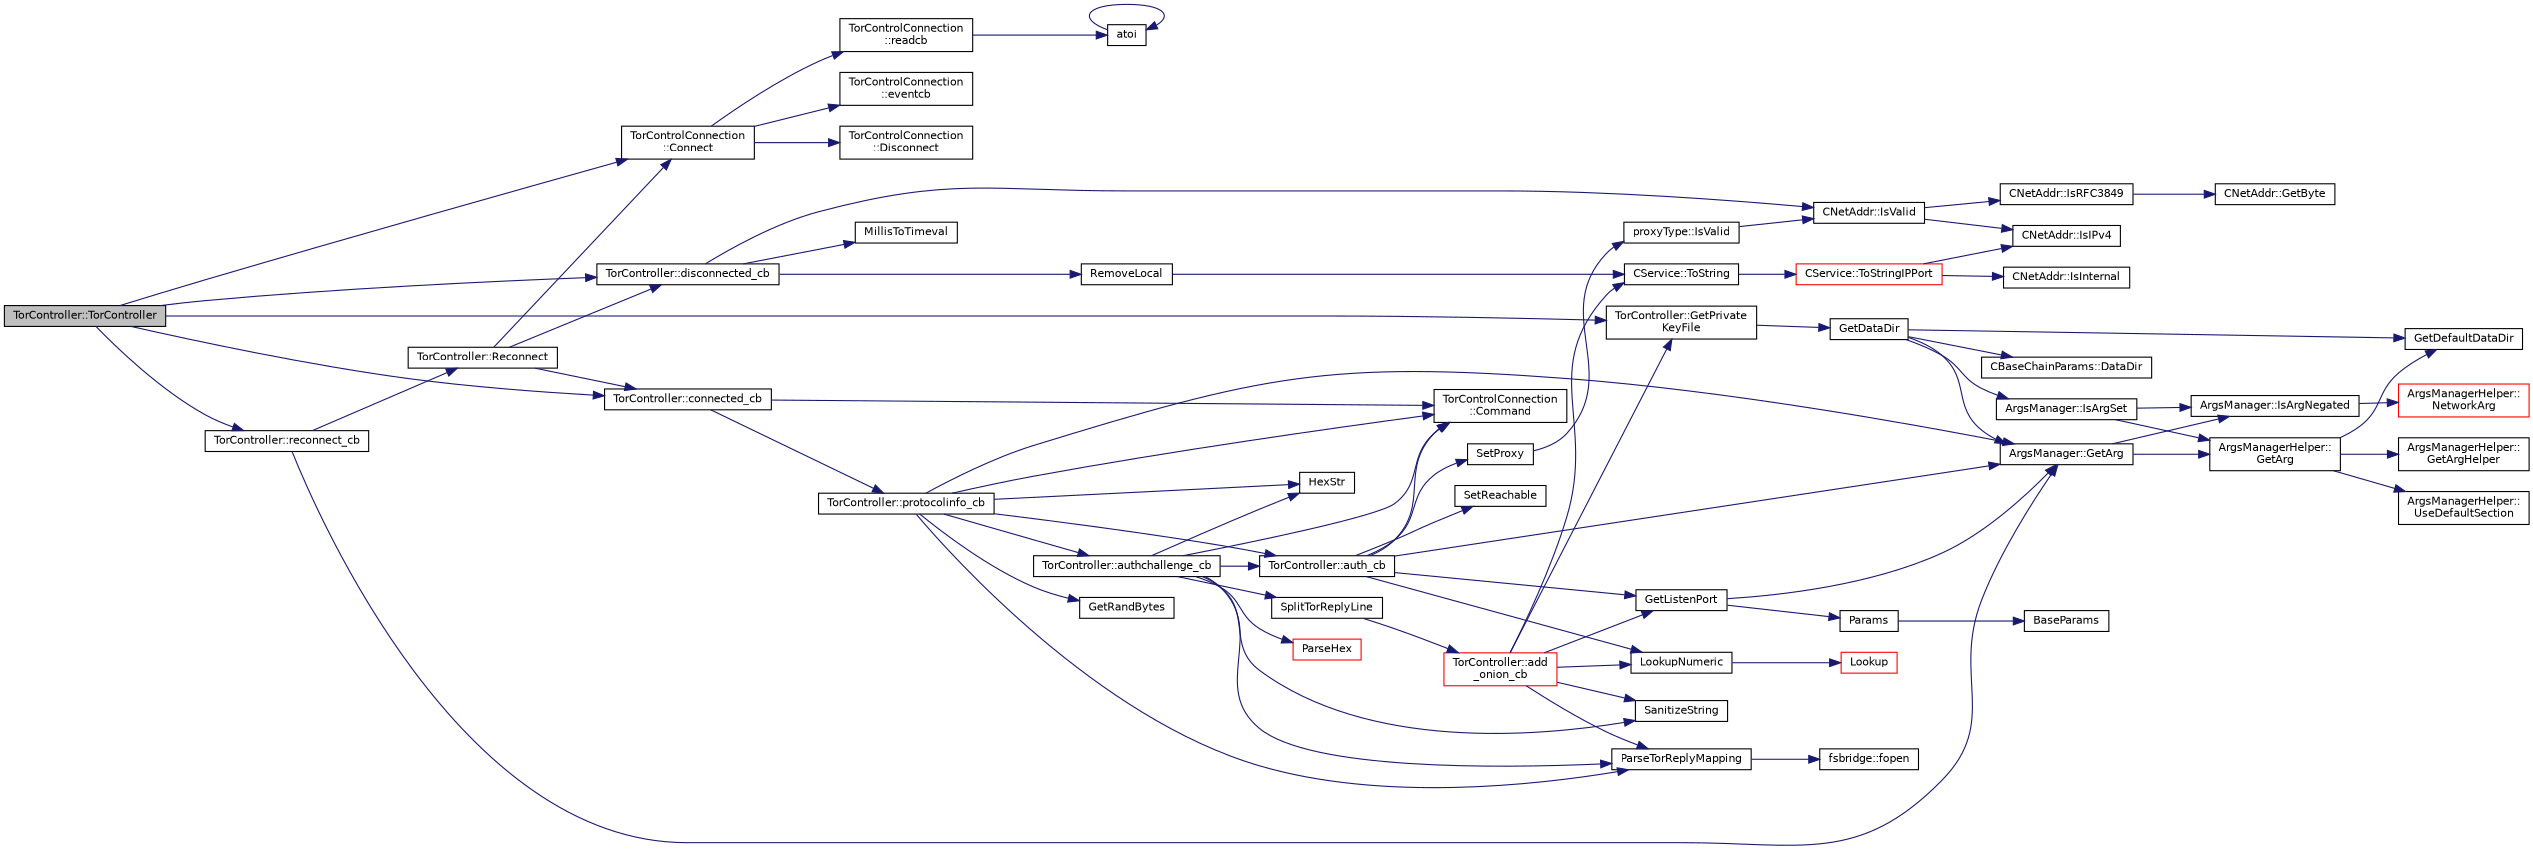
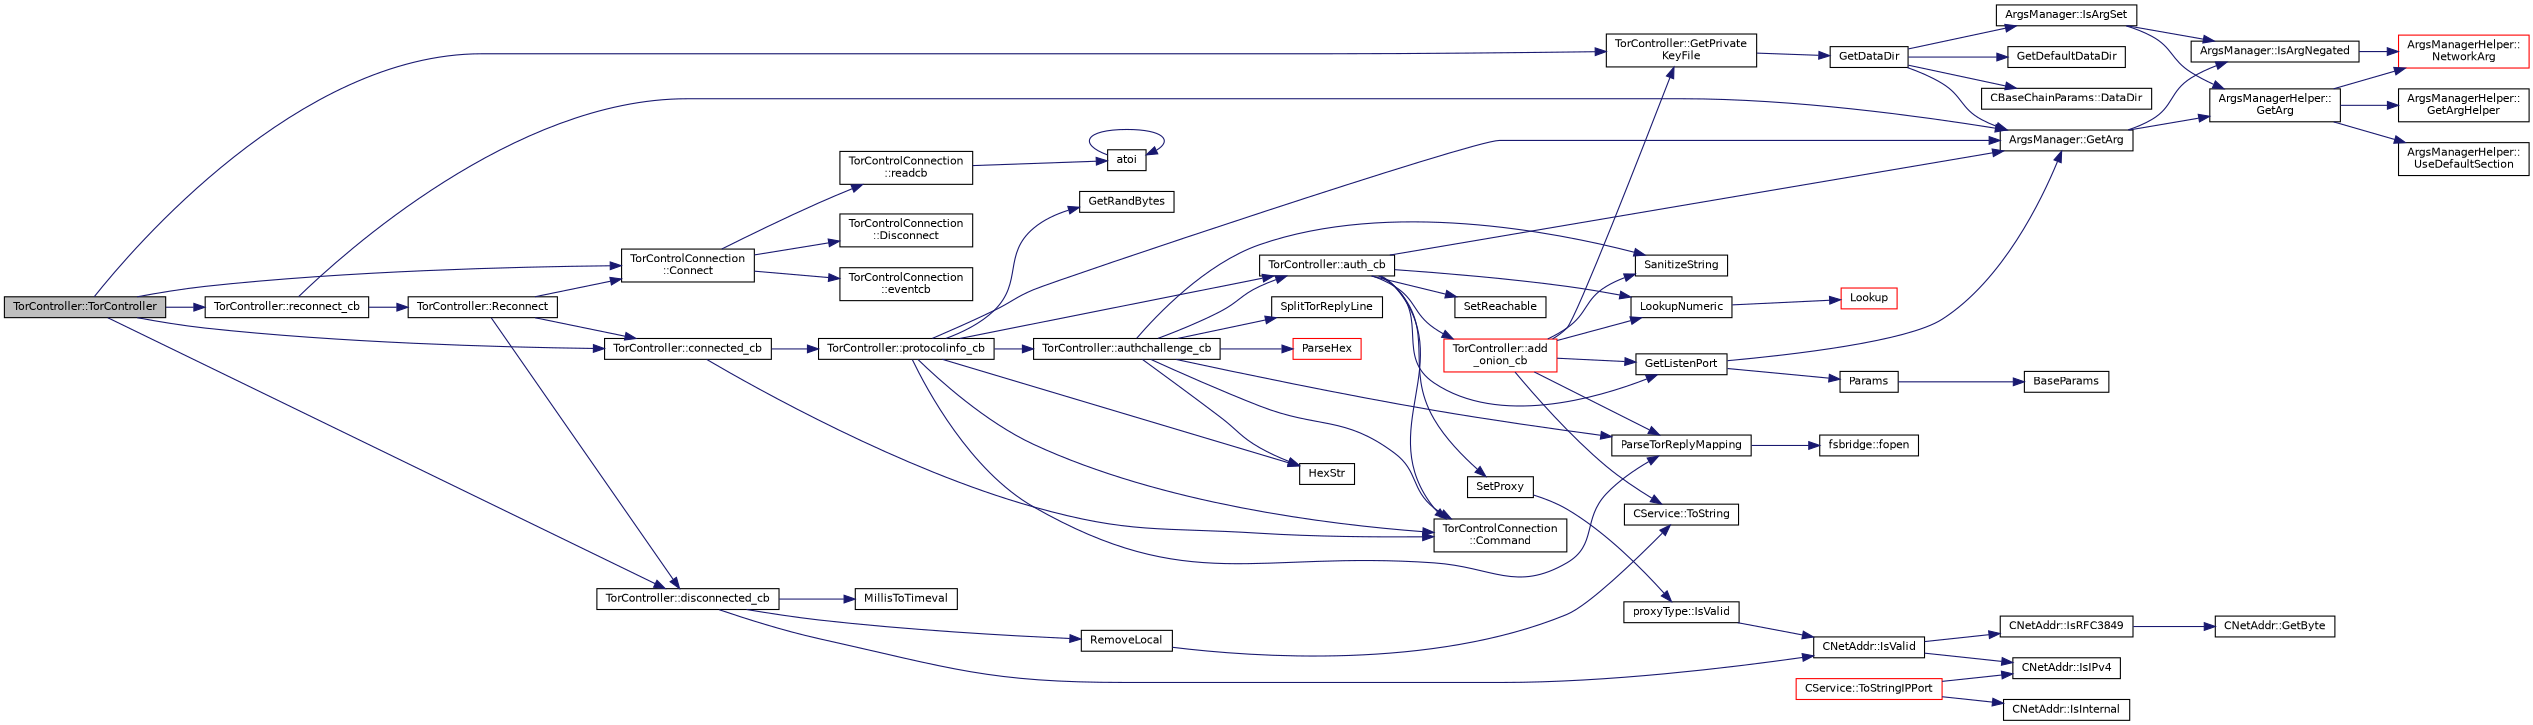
  digraph {
    rankdir=LR
    node [color=black fillcolor=white fontname=Helvetica fontsize=10 shape=record style=filled]
    edge [color=midnightblue fontname=Helvetica fontsize=10 labelfontname=Helvetica labelfontsize=10 style=solid]
    n1 [fillcolor=grey75 fontcolor=black height=0.2 label="TorController::TorController" width=0.4]
    n2 [height=0.2 label="TorController::reconnect_cb" width=0.4]
    n3 [height=0.2 label="TorControlConnection\l::Connect" width=0.4]
    n4 [height=0.2 label="TorController::connected_cb" width=0.4]
    n5 [height=0.2 label="TorController::GetPrivate\lKeyFile" width=0.4]
    n6 [height=0.2 label="TorController::disconnected_cb" width=0.4]
    n7 [height=0.2 label="TorController::Reconnect" width=0.4]
    n8 [height=0.2 label="ArgsManager::GetArg" width=0.4]
    n9 [height=0.2 label="TorControlConnection\l::Disconnect" width=0.4]
    n10 [height=0.2 label="TorControlConnection\l::readcb" width=0.4]
    n11 [height=0.2 label="TorControlConnection\l::eventcb" width=0.4]
    n12 [height=0.2 label="TorControlConnection\l::Command" width=0.4]
    n13 [height=0.2 label="TorController::protocolinfo_cb" width=0.4]
    n14 [height=0.2 label=GetDataDir width=0.4]
    n15 [height=0.2 label="CNetAddr::IsValid" width=0.4]
    n16 [height=0.2 label=RemoveLocal width=0.4]
    n17 [height=0.2 label=MillisToTimeval width=0.4]
    n18 [height=0.2 label="ArgsManager::IsArgNegated" width=0.4]
    n19 [height=0.2 label="ArgsManagerHelper::\lGetArg" width=0.4]
    n20 [height=0.2 label=atoi width=0.4]
    n21 [height=0.2 label=ParseTorReplyMapping width=0.4]
    n22 [height=0.2 label="TorController::auth_cb" width=0.4]
    n23 [height=0.2 label=GetRandBytes width=0.4]
    n24 [height=0.2 label=HexStr width=0.4]
    n25 [height=0.2 label="TorController::authchallenge_cb" width=0.4]
    n26 [height=0.2 label=SplitTorReplyLine width=0.4]
    n27 [height=0.2 label="fsbridge::fopen" width=0.4]
    n28 [height=0.2 label=LookupNumeric width=0.4]
    n29 [height=0.2 label=SetProxy width=0.4]
    n30 [height=0.2 label=SetReachable width=0.4]
    n31 [height=0.2 label=GetListenPort width=0.4]
    n32 [color=red height=0.2 label="TorController::add\l_onion_cb" width=0.4]
    n33 [height=0.2 label=SanitizeString width=0.4]
    n34 [color=red height=0.2 label=ParseHex width=0.4]
    n35 [color=red height=0.2 label="ArgsManagerHelper::\lNetworkArg" width=0.4]
    n36 [height=0.2 label="ArgsManagerHelper::\lGetArgHelper" width=0.4]
    n37 [height=0.2 label="ArgsManagerHelper::\lUseDefaultSection" width=0.4]
    n38 [color=red height=0.2 label=Lookup width=0.4]
    n39 [height=0.2 label="proxyType::IsValid" width=0.4]
    n40 [height=0.2 label=Params width=0.4]
    n41 [height=0.2 label="CService::ToString" width=0.4]
    n42 [height=0.2 label="CNetAddr::IsRFC3849" width=0.4]
    n43 [height=0.2 label="CNetAddr::IsIPv4" width=0.4]
    n44 [height=0.2 label="CNetAddr::GetByte" width=0.4]
    n45 [height=0.2 label="CNetAddr::IsInternal" width=0.4]
    n46 [height=0.2 label=BaseParams width=0.4]
    n47 [color=red height=0.2 label="CService::ToStringIPPort" width=0.4]
    n48 [height=0.2 label="ArgsManager::IsArgSet" width=0.4]
    n49 [height=0.2 label=GetDefaultDataDir width=0.4]
    n50 [height=0.2 label="CBaseChainParams::DataDir" width=0.4]
    n1 -> n2
    n1 -> n3
    n1 -> n4
    n1 -> n5
    n1 -> n6
    n2 -> n7
    n2 -> n8
    n3 -> n9
    n3 -> n10
    n3 -> n11
    n4 -> n12
    n4 -> n13
    n5 -> n14
    n6 -> n15
    n6 -> n16
    n6 -> n17
    n7 -> n3
    n7 -> n4
    n7 -> n6
    n8 -> n18
    n8 -> n19
    n10 -> n20
    n13 -> n8
    n13 -> n12
    n13 -> n21
    n13 -> n22
    n13 -> n23
    n13 -> n24
    n13 -> n25
    n14 -> n8
    n14 -> n48
    n14 -> n49
    n14 -> n50
    n15 -> n42
    n15 -> n43
    n16 -> n41
    n18 -> n35
-   n19 -> n49
+   n19 -> n35
    n19 -> n36
    n19 -> n37
    n20 -> n20
    n21 -> n27
    n22 -> n8
    n22 -> n12
    n22 -> n28
    n22 -> n29
    n22 -> n30
    n22 -> n31
-   n26 -> n32
+   n22 -> n32
    n25 -> n12
    n25 -> n21
    n25 -> n22
    n25 -> n24
    n25 -> n26
    n25 -> n33
    n25 -> n34
    n28 -> n38
    n29 -> n39
    n31 -> n8
    n31 -> n40
    n32 -> n5
    n32 -> n21
    n32 -> n28
    n32 -> n31
    n32 -> n33
    n32 -> n41
    n39 -> n15
    n40 -> n46
-   n41 -> n47
    n42 -> n44
    n47 -> n43
    n47 -> n45
    n48 -> n18
    n48 -> n19
  }
